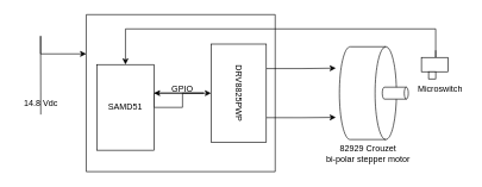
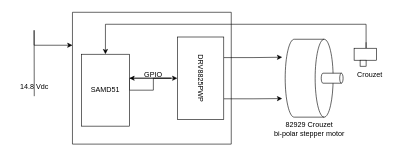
  <mxCell id="0" />
  <mxCell id="1" parent="0" />
  <mxCell id="2" value="" style="shape=cylinder3;whiteSpace=wrap;html=1;boundedLbl=1;backgroundOutline=1;size=15;rotation=90;" vertex="1" parent="1"><mxGeometry x="450" y="90" width="130" height="80" as="geometry" /></mxCell>
  <mxCell id="3" value="" style="shape=cylinder3;whiteSpace=wrap;html=1;boundedLbl=1;backgroundOutline=1;size=2.841;rotation=90;" vertex="1" parent="1"><mxGeometry x="545.04" y="111.76" width="16.71" height="36.49" as="geometry" /></mxCell>
  <mxCell id="4" style="edgeStyle=orthogonalEdgeStyle;rounded=0;orthogonalLoop=1;jettySize=auto;html=1;exitX=0;exitY=0.25;exitDx=0;exitDy=0;startArrow=classic;startFill=1;endArrow=none;endFill=0;entryX=0.5;entryY=1;entryDx=0;entryDy=0;" edge="1" parent="1" source="5" target="18"><mxGeometry relative="1" as="geometry"><mxPoint x="60" y="50" as="targetPoint" /><Array as="points"><mxPoint x="56" y="75" /><mxPoint x="56" y="50" /></Array></mxGeometry></mxCell>
  <mxCell id="5" value="" style="swimlane;startSize=0;" vertex="1" parent="1"><mxGeometry x="120" y="20" width="265" height="220" as="geometry" /></mxCell>
  <mxCell id="6" style="edgeStyle=orthogonalEdgeStyle;rounded=0;orthogonalLoop=1;jettySize=auto;html=1;exitX=1;exitY=0.5;exitDx=0;exitDy=0;" edge="1" parent="5" source="9"><mxGeometry relative="1" as="geometry"><mxPoint x="95" y="110" as="targetPoint" /><Array as="points"><mxPoint x="165" y="110" /><mxPoint x="165" y="110" /></Array></mxGeometry></mxCell>
  <mxCell id="7" style="edgeStyle=orthogonalEdgeStyle;rounded=0;orthogonalLoop=1;jettySize=auto;html=1;exitX=1;exitY=0.5;exitDx=0;exitDy=0;" edge="1" parent="5" source="9" target="12"><mxGeometry relative="1" as="geometry" /></mxCell>
  <mxCell id="8" style="edgeStyle=orthogonalEdgeStyle;rounded=0;orthogonalLoop=1;jettySize=auto;html=1;exitX=0.5;exitY=0;exitDx=0;exitDy=0;startArrow=classic;startFill=1;endArrow=none;endFill=0;" edge="1" parent="5" source="9"><mxGeometry relative="1" as="geometry"><mxPoint x="490" y="50" as="targetPoint" /><Array as="points"><mxPoint x="55" y="20" /><mxPoint x="490" y="20" /><mxPoint x="490" y="60" /></Array></mxGeometry></mxCell>
  <mxCell id="9" value="SAMD51" style="whiteSpace=wrap;html=1;aspect=fixed;" vertex="1" parent="5"><mxGeometry x="15" y="70" width="80" height="120" as="geometry" /></mxCell>
  <mxCell id="10" style="edgeStyle=orthogonalEdgeStyle;rounded=0;orthogonalLoop=1;jettySize=auto;html=1;exitX=0.75;exitY=0;exitDx=0;exitDy=0;" edge="1" parent="5" source="12"><mxGeometry relative="1" as="geometry"><mxPoint x="350" y="144" as="targetPoint" /></mxGeometry></mxCell>
  <mxCell id="11" style="edgeStyle=orthogonalEdgeStyle;rounded=0;orthogonalLoop=1;jettySize=auto;html=1;exitX=0.25;exitY=0;exitDx=0;exitDy=0;" edge="1" parent="5" source="12"><mxGeometry relative="1" as="geometry"><mxPoint x="350" y="75" as="targetPoint" /></mxGeometry></mxCell>
  <mxCell id="12" value="DRV8825PWP" style="rounded=0;whiteSpace=wrap;html=1;rotation=90;" vertex="1" parent="5"><mxGeometry x="145" y="71.25" width="137.5" height="77.5" as="geometry" /></mxCell>
  <mxCell id="13" value="GPIO" style="text;strokeColor=none;align=center;fillColor=none;html=1;verticalAlign=middle;whiteSpace=wrap;rounded=0;" vertex="1" parent="5"><mxGeometry x="105" y="90" width="60" height="30" as="geometry" /></mxCell>
  <mxCell id="14" value="82929 Crouzet &lt;br&gt;bi-polar stepper motor" style="text;strokeColor=none;align=center;fillColor=none;html=1;verticalAlign=middle;whiteSpace=wrap;rounded=0;" vertex="1" parent="1"><mxGeometry x="447.5" y="200" width="135" height="30" as="geometry" /></mxCell>
  <mxCell id="15" value="" style="rounded=0;whiteSpace=wrap;html=1;" vertex="1" parent="1"><mxGeometry x="590" y="80" width="37.5" height="20" as="geometry" /></mxCell>
  <mxCell id="16" value="" style="whiteSpace=wrap;html=1;aspect=fixed;" vertex="1" parent="1"><mxGeometry x="600" y="100" width="10" height="10" as="geometry" /></mxCell>
- <mxCell id="17" value="Microswitch" style="text;strokeColor=none;align=center;fillColor=none;html=1;verticalAlign=middle;whiteSpace=wrap;rounded=0;" vertex="1" parent="1"><mxGeometry x="580" y="110" width="72.5" height="30" as="geometry" /></mxCell>
+ <mxCell id="17" value="Crouzet" style="text;strokeColor=none;align=center;fillColor=none;html=1;verticalAlign=middle;whiteSpace=wrap;rounded=0;" vertex="1" parent="1"><mxGeometry x="580" y="110" width="72.5" height="30" as="geometry" /></mxCell>
  <mxCell id="18" value="14.8 Vdc" style="text;strokeColor=none;align=center;fillColor=none;html=1;verticalAlign=middle;whiteSpace=wrap;rounded=0;" vertex="1" parent="1"><mxGeometry x="20" y="130" width="72.5" height="30" as="geometry" /></mxCell>
